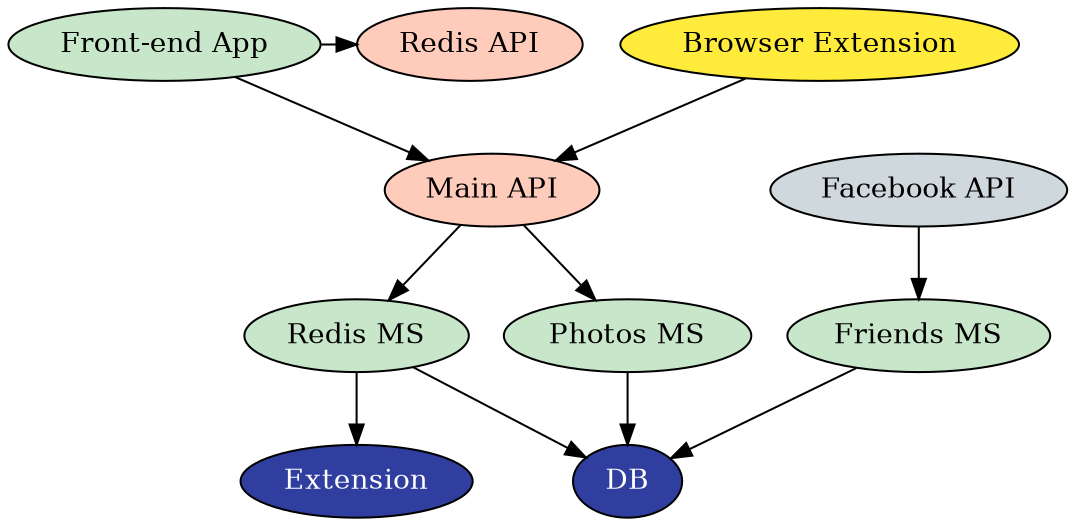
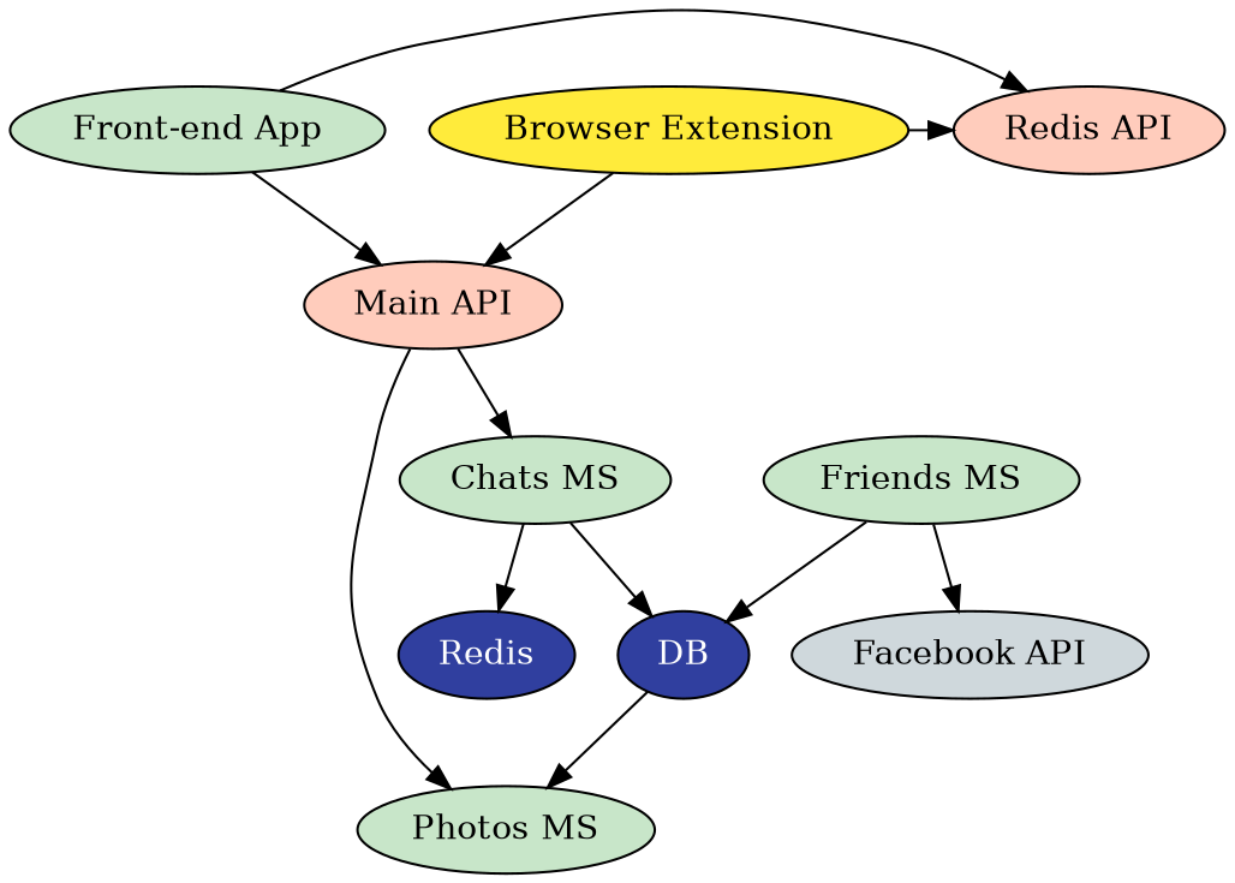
  digraph {
    rankdir=TB
    node [fillcolor="#C8E6C9" fontcolor=black style=filled]
    n1 [label="Front-end App"]
    n2 [fillcolor="#FFEB3B" label="Browser Extension"]
    n3 [fillcolor="#FFCCBC" label="Redis API"]
    n4 [fillcolor="#FFCCBC" label="Main API"]
    n5 [label="Photos MS"]
-   n6 [label="Redis MS"]
+   n6 [label="Chats MS"]
    n7 [label="Friends MS"]
    n8 [fillcolor="#303F9F" fontcolor=white label=DB]
-   n9 [fillcolor="#303F9F" fontcolor=white label=Extension]
+   n9 [fillcolor="#303F9F" fontcolor=white label=Redis]
    n10 [fillcolor="#CFD8DC" label="Facebook API"]
    subgraph sub_1 {
      n4
      subgraph sub_2 {
        rank=same
        n1
        n2
        n3
      }
    }
    subgraph sub_3 {
      n4
      n5
      n6
      n7
    }
    subgraph sub_4 {
      n5
      n6
      n7
      n8
      n9
      n10
    }
    n1 -> n3
    n1 -> n4
+   n2 -> n3
    n2 -> n4
    n4 -> n5
    n4 -> n6
-   n5 -> n8
+   n8 -> n5
    n6 -> n8
    n6 -> n9
    n7 -> n8
-   n10 -> n7
+   n7 -> n10
  }
